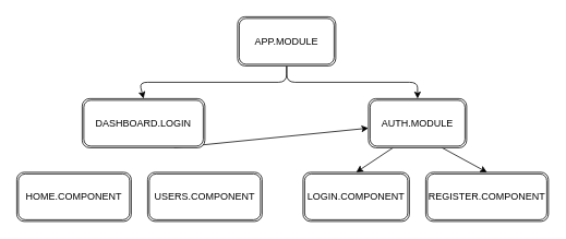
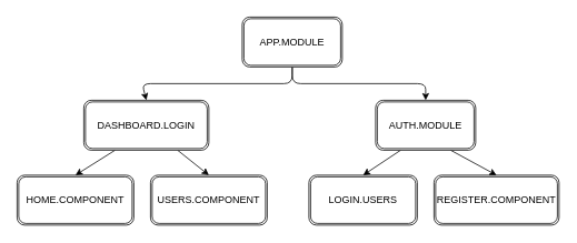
  <mxCell id="0" />
  <mxCell id="1" parent="0" />
  <mxCell id="2" style="edgeStyle=none;html=1;exitX=0.5;exitY=1;exitDx=0;exitDy=0;entryX=0.5;entryY=0;entryDx=0;entryDy=0;" edge="1" parent="1" source="4" target="7"><mxGeometry relative="1" as="geometry"><Array as="points"><mxPoint x="350" y="100" /><mxPoint x="170" y="100" /></Array></mxGeometry></mxCell>
  <mxCell id="3" style="edgeStyle=none;html=1;exitX=0.5;exitY=1;exitDx=0;exitDy=0;entryX=0.5;entryY=0;entryDx=0;entryDy=0;" edge="1" parent="1" source="4" target="10"><mxGeometry relative="1" as="geometry"><Array as="points"><mxPoint x="350" y="100" /><mxPoint x="510" y="100" /></Array></mxGeometry></mxCell>
  <mxCell id="4" value="APP.MODULE" style="shape=ext;double=1;rounded=1;whiteSpace=wrap;html=1;" vertex="1" parent="1"><mxGeometry x="290" y="20" width="120" height="60" as="geometry" /></mxCell>
- <mxCell id="5" style="edgeStyle=none;html=1;exitX=0.75;exitY=1;exitDx=0;exitDy=0;" edge="1" parent="1" source="7" target="10"><mxGeometry relative="1" as="geometry" /></mxCell>
+ <mxCell id="5" style="edgeStyle=none;html=1;exitX=0.75;exitY=1;exitDx=0;exitDy=0;entryX=0.5;entryY=0;entryDx=0;entryDy=0;" edge="1" parent="1" source="7" target="14"><mxGeometry relative="1" as="geometry" /></mxCell>
+ <mxCell id="6" style="edgeStyle=none;html=1;exitX=0.25;exitY=1;exitDx=0;exitDy=0;entryX=0.5;entryY=0;entryDx=0;entryDy=0;" edge="1" parent="1" source="7" target="11"><mxGeometry relative="1" as="geometry" /></mxCell>
  <mxCell id="7" value="DASHBOARD.LOGIN" style="shape=ext;double=1;rounded=1;whiteSpace=wrap;html=1;" vertex="1" parent="1"><mxGeometry x="100" y="120" width="150" height="60" as="geometry" /></mxCell>
  <mxCell id="8" style="edgeStyle=none;html=1;exitX=0.75;exitY=1;exitDx=0;exitDy=0;entryX=0.5;entryY=0;entryDx=0;entryDy=0;" edge="1" parent="1" source="10" target="13"><mxGeometry relative="1" as="geometry" /></mxCell>
  <mxCell id="9" style="edgeStyle=none;html=1;exitX=0.25;exitY=1;exitDx=0;exitDy=0;entryX=0.5;entryY=0;entryDx=0;entryDy=0;" edge="1" parent="1" source="10" target="12"><mxGeometry relative="1" as="geometry" /></mxCell>
  <mxCell id="10" value="AUTH.MODULE" style="shape=ext;double=1;rounded=1;whiteSpace=wrap;html=1;" vertex="1" parent="1"><mxGeometry x="450" y="120" width="120" height="60" as="geometry" /></mxCell>
  <mxCell id="11" value="HOME.COMPONENT" style="shape=ext;double=1;rounded=1;whiteSpace=wrap;html=1;" vertex="1" parent="1"><mxGeometry x="20" y="210" width="140" height="60" as="geometry" /></mxCell>
- <mxCell id="12" value="LOGIN.COMPONENT" style="shape=ext;double=1;rounded=1;whiteSpace=wrap;html=1;" vertex="1" parent="1"><mxGeometry x="370" y="210" width="130" height="60" as="geometry" /></mxCell>
+ <mxCell id="12" value="LOGIN.USERS" style="shape=ext;double=1;rounded=1;whiteSpace=wrap;html=1;" vertex="1" parent="1"><mxGeometry x="370" y="210" width="130" height="60" as="geometry" /></mxCell>
  <mxCell id="13" value="REGISTER.COMPONENT" style="shape=ext;double=1;rounded=1;whiteSpace=wrap;html=1;" vertex="1" parent="1"><mxGeometry x="520" y="210" width="150" height="60" as="geometry" /></mxCell>
  <mxCell id="14" value="USERS.COMPONENT" style="shape=ext;double=1;rounded=1;whiteSpace=wrap;html=1;" vertex="1" parent="1"><mxGeometry x="180" y="210" width="140" height="60" as="geometry" /></mxCell>
